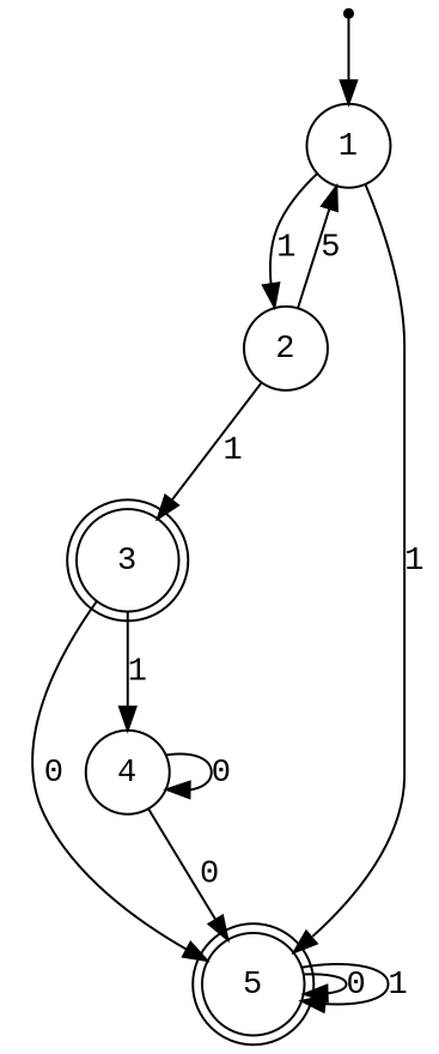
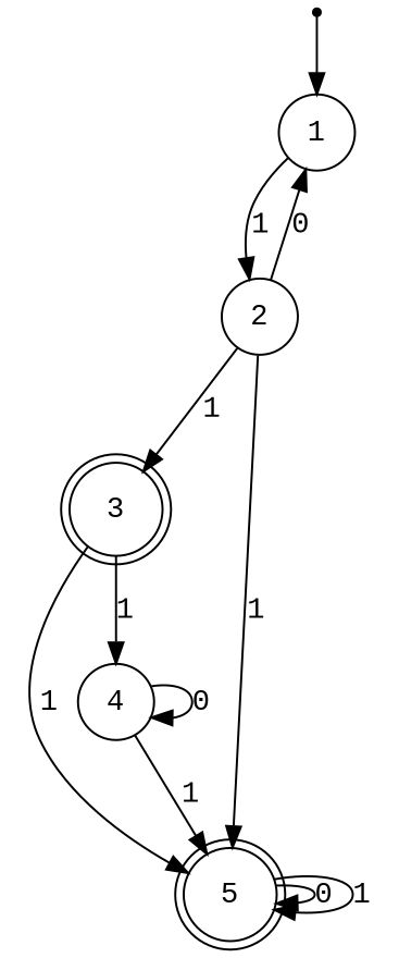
  digraph {
    fontname="Liberation Mono"
    node [fontname="Liberation Mono" shape=circle]
    edge [fontname="Liberation Mono"]
    Ai [shape=point]
    1
    2
    3 [shape=doublecircle]
    5 [shape=doublecircle]
    4
    Ai -> 1
    1 -> 2 [label=1]
-   2 -> 1 [label=5]
+   2 -> 1 [label=0]
    2 -> 3 [label=1]
-   1 -> 5 [label=1]
-   3 -> 5 [label=0]
+   2 -> 5 [label=1]
+   3 -> 5 [label=1]
    3 -> 4 [label=1]
    5 -> 5 [label=0]
    5 -> 5 [label=1]
-   4 -> 5 [label=0]
+   4 -> 5 [label=1]
    4 -> 4 [label=0]
  }
